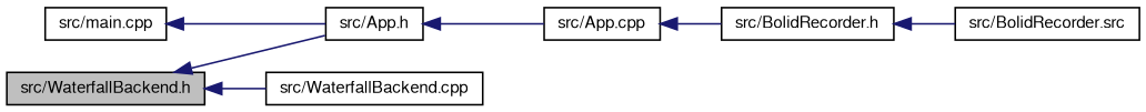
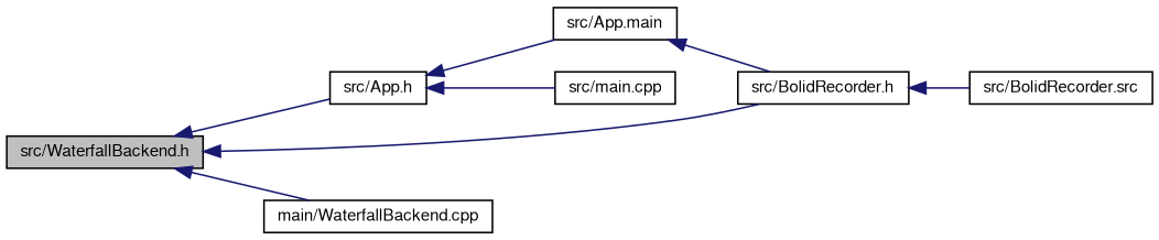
  digraph {
    rankdir=LR
    node [color=black fillcolor=white fontname=FreeSans fontsize=10 shape=record style=filled]
    edge [color=midnightblue dir=back fontname=FreeSans fontsize=10 labelfontname=FreeSans labelfontsize=10 style=solid]
    n1 [fillcolor=grey75 fontcolor=black height=0.2 label="src/WaterfallBackend.h" width=0.4]
    n2 [height=0.2 label="src/App.h" width=0.4]
    n3 [height=0.2 label="src/BolidRecorder.h" width=0.4]
-   n4 [height=0.2 label="src/WaterfallBackend.cpp" width=0.4]
-   n5 [height=0.2 label="src/App.cpp" width=0.4]
+   n4 [height=0.2 label="main/WaterfallBackend.cpp" width=0.4]
+   n5 [height=0.2 label="src/App.main" width=0.4]
    n6 [height=0.2 label="src/main.cpp" width=0.4]
    n7 [height=0.2 label="src/BolidRecorder.src" width=0.4]
    n1 -> n2
+   n1 -> n3
    n1 -> n4
    n2 -> n5
-   n6 -> n2
+   n2 -> n6
    n3 -> n7
    n5 -> n3
  }
